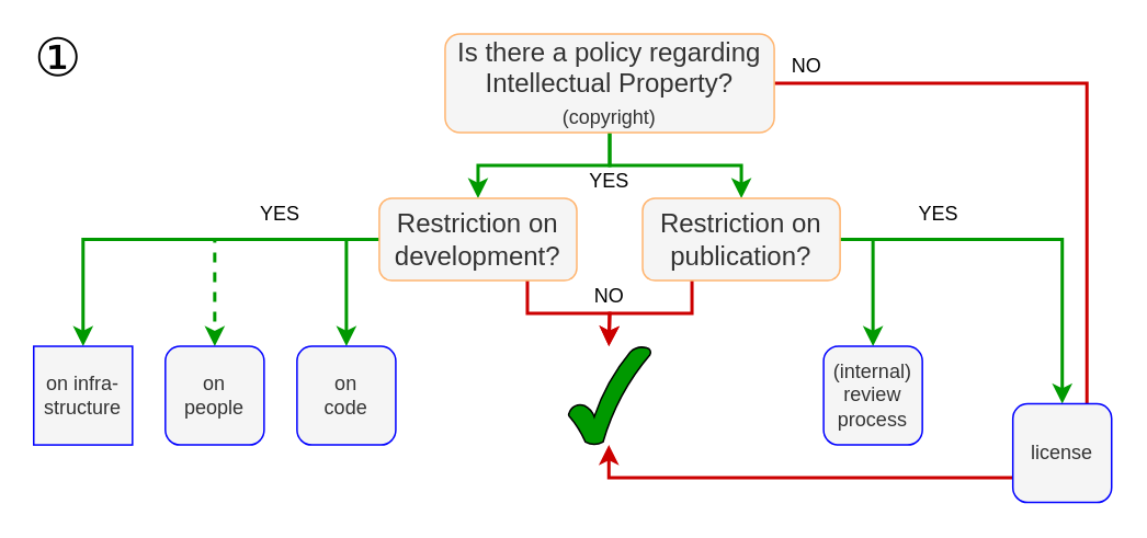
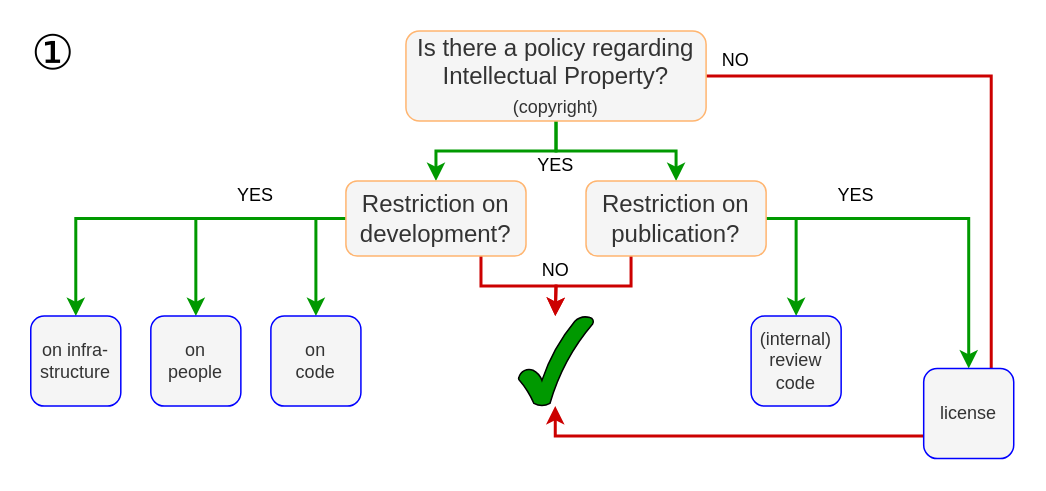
  <mxCell id="0" />
  <mxCell id="1" parent="0" />
  <mxCell id="2" style="edgeStyle=orthogonalEdgeStyle;rounded=0;orthogonalLoop=1;jettySize=auto;html=1;exitX=0.5;exitY=1;exitDx=0;exitDy=0;entryX=0.5;entryY=0;entryDx=0;entryDy=0;fillColor=#d5e8d4;strokeColor=#009900;strokeWidth=2;" parent="1" source="5" target="10" edge="1"><mxGeometry relative="1" as="geometry" /></mxCell>
  <mxCell id="3" style="edgeStyle=orthogonalEdgeStyle;rounded=0;orthogonalLoop=1;jettySize=auto;html=1;exitX=0.5;exitY=1;exitDx=0;exitDy=0;entryX=0.5;entryY=0;entryDx=0;entryDy=0;fillColor=#d5e8d4;strokeColor=#009900;strokeWidth=2;" parent="1" source="5" target="14" edge="1"><mxGeometry relative="1" as="geometry" /></mxCell>
  <mxCell id="4" style="edgeStyle=orthogonalEdgeStyle;rounded=0;orthogonalLoop=1;jettySize=auto;html=1;exitX=1;exitY=0.5;exitDx=0;exitDy=0;entryX=0.5;entryY=1;entryDx=0;entryDy=0;strokeColor=#CC0000;strokeWidth=2;" parent="1" source="5" edge="1"><mxGeometry relative="1" as="geometry"><Array as="points"><mxPoint x="660" y="50" /><mxPoint x="660" y="290" /><mxPoint x="370" y="290" /></Array><mxPoint x="369.5" y="270" as="targetPoint" /></mxGeometry></mxCell>
  <mxCell id="5" value="&lt;div&gt;&lt;font style=&quot;font-size: 16px&quot;&gt;Is there a policy regarding Intellectual Property?&lt;/font&gt;&lt;/div&gt;&lt;div&gt;&lt;font style=&quot;font-size: 16px&quot;&gt;&lt;font style=&quot;font-size: 12px&quot;&gt;(copyright)&lt;/font&gt;&lt;br&gt;&lt;/font&gt;&lt;/div&gt;" style="rounded=1;whiteSpace=wrap;html=1;fillColor=#f5f5f5;strokeColor=#FFB570;fontColor=#333333;" parent="1" vertex="1"><mxGeometry x="270" y="20" width="200" height="60" as="geometry" /></mxCell>
  <mxCell id="6" style="edgeStyle=orthogonalEdgeStyle;rounded=0;orthogonalLoop=1;jettySize=auto;html=1;exitX=0;exitY=0.5;exitDx=0;exitDy=0;entryX=0.5;entryY=0;entryDx=0;entryDy=0;strokeWidth=2;strokeColor=#009900;" parent="1" source="10" target="18" edge="1"><mxGeometry relative="1" as="geometry" /></mxCell>
- <mxCell id="7" style="edgeStyle=orthogonalEdgeStyle;rounded=0;orthogonalLoop=1;jettySize=auto;html=1;entryX=0.5;entryY=0;entryDx=0;entryDy=0;strokeWidth=2;strokeColor=#009900;dashed=1;" parent="1" source="10" target="17" edge="1"><mxGeometry relative="1" as="geometry" /></mxCell>
+ <mxCell id="7" style="edgeStyle=orthogonalEdgeStyle;rounded=0;orthogonalLoop=1;jettySize=auto;html=1;entryX=0.5;entryY=0;entryDx=0;entryDy=0;strokeWidth=2;strokeColor=#009900;" parent="1" source="10" target="17" edge="1"><mxGeometry relative="1" as="geometry" /></mxCell>
  <mxCell id="8" style="edgeStyle=orthogonalEdgeStyle;rounded=0;orthogonalLoop=1;jettySize=auto;html=1;exitX=0;exitY=0.5;exitDx=0;exitDy=0;entryX=0.5;entryY=0;entryDx=0;entryDy=0;strokeWidth=2;strokeColor=#009900;" parent="1" source="10" target="16" edge="1"><mxGeometry relative="1" as="geometry" /></mxCell>
  <mxCell id="9" style="edgeStyle=orthogonalEdgeStyle;rounded=0;orthogonalLoop=1;jettySize=auto;html=1;exitX=0.75;exitY=1;exitDx=0;exitDy=0;entryX=0.5;entryY=0;entryDx=0;entryDy=0;strokeColor=#CC0000;strokeWidth=2;" parent="1" source="10" edge="1"><mxGeometry relative="1" as="geometry"><mxPoint x="369.5" y="210" as="targetPoint" /></mxGeometry></mxCell>
  <mxCell id="10" value="&lt;div style=&quot;font-size: 16px&quot;&gt;&lt;font style=&quot;font-size: 16px&quot;&gt;Restriction on&lt;/font&gt;&lt;/div&gt;&lt;div style=&quot;font-size: 16px&quot;&gt;&lt;font style=&quot;font-size: 16px&quot;&gt;development?&lt;br&gt;&lt;/font&gt;&lt;/div&gt;" style="rounded=1;whiteSpace=wrap;html=1;fillColor=#f5f5f5;strokeColor=#FFB570;fontColor=#333333;" parent="1" vertex="1"><mxGeometry x="230" y="120" width="120" height="50" as="geometry" /></mxCell>
  <mxCell id="11" style="edgeStyle=orthogonalEdgeStyle;rounded=0;orthogonalLoop=1;jettySize=auto;html=1;exitX=0.25;exitY=1;exitDx=0;exitDy=0;entryX=0.5;entryY=0;entryDx=0;entryDy=0;strokeColor=#CC0000;strokeWidth=2;" parent="1" source="14" edge="1"><mxGeometry relative="1" as="geometry"><mxPoint x="369.5" y="210" as="targetPoint" /></mxGeometry></mxCell>
  <mxCell id="12" style="edgeStyle=orthogonalEdgeStyle;rounded=0;orthogonalLoop=1;jettySize=auto;html=1;exitX=1;exitY=0.5;exitDx=0;exitDy=0;entryX=0.5;entryY=0;entryDx=0;entryDy=0;strokeColor=#009900;strokeWidth=2;" edge="1" parent="1" source="14" target="20"><mxGeometry relative="1" as="geometry" /></mxCell>
  <mxCell id="13" style="edgeStyle=orthogonalEdgeStyle;rounded=0;orthogonalLoop=1;jettySize=auto;html=1;exitX=1;exitY=0.5;exitDx=0;exitDy=0;entryX=0.5;entryY=0;entryDx=0;entryDy=0;strokeColor=#009900;strokeWidth=2;" edge="1" parent="1" source="14" target="19"><mxGeometry relative="1" as="geometry" /></mxCell>
  <mxCell id="14" value="&lt;div style=&quot;font-size: 16px&quot;&gt;&lt;font style=&quot;font-size: 16px&quot;&gt;Restriction on&lt;/font&gt;&lt;/div&gt;&lt;div style=&quot;font-size: 16px&quot;&gt;&lt;font style=&quot;font-size: 16px&quot;&gt;publication?&lt;br&gt;&lt;/font&gt;&lt;/div&gt;" style="rounded=1;whiteSpace=wrap;html=1;fillColor=#f5f5f5;strokeColor=#FFB570;fontColor=#333333;" parent="1" vertex="1"><mxGeometry x="390" y="120" width="120" height="50" as="geometry" /></mxCell>
  <mxCell id="15" style="edgeStyle=orthogonalEdgeStyle;rounded=0;orthogonalLoop=1;jettySize=auto;html=1;exitX=0.5;exitY=1;exitDx=0;exitDy=0;" parent="1" source="5" target="5" edge="1"><mxGeometry relative="1" as="geometry" /></mxCell>
- <mxCell id="16" value="&lt;div&gt;on infra-&lt;/div&gt;&lt;div&gt;structure&lt;/div&gt;" style="whiteSpace=wrap;html=1;fillColor=#f5f5f5;strokeColor=#0000FF;fontColor=#333333;rounded=0;" parent="1" vertex="1"><mxGeometry x="20" y="210" width="60" height="60" as="geometry" /></mxCell>
+ <mxCell id="16" value="&lt;div&gt;on infra-&lt;/div&gt;&lt;div&gt;structure&lt;/div&gt;" style="rounded=1;whiteSpace=wrap;html=1;fillColor=#f5f5f5;strokeColor=#0000FF;fontColor=#333333;" parent="1" vertex="1"><mxGeometry x="20" y="210" width="60" height="60" as="geometry" /></mxCell>
  <mxCell id="17" value="&lt;div&gt;on&lt;/div&gt;&lt;div&gt;people&lt;br&gt;&lt;/div&gt;" style="rounded=1;whiteSpace=wrap;html=1;fillColor=#f5f5f5;strokeColor=#0000FF;fontColor=#333333;" parent="1" vertex="1"><mxGeometry x="100" y="210" width="60" height="60" as="geometry" /></mxCell>
  <mxCell id="18" value="&lt;div&gt;on&lt;/div&gt;&lt;div&gt;code&lt;/div&gt;" style="rounded=1;whiteSpace=wrap;html=1;fillColor=#f5f5f5;strokeColor=#0000FF;fontColor=#333333;" parent="1" vertex="1"><mxGeometry x="180" y="210" width="60" height="60" as="geometry" /></mxCell>
- <mxCell id="19" value="&lt;div&gt;(internal)&lt;br&gt;&lt;/div&gt;&lt;div&gt;review process&lt;/div&gt;" style="rounded=1;whiteSpace=wrap;html=1;fillColor=#f5f5f5;strokeColor=#0000FF;fontColor=#333333;" parent="1" vertex="1"><mxGeometry x="500" y="210" width="60" height="60" as="geometry" /></mxCell>
+ <mxCell id="19" value="&lt;div&gt;(internal)&lt;br&gt;&lt;/div&gt;&lt;div&gt;review code&lt;/div&gt;" style="rounded=1;whiteSpace=wrap;html=1;fillColor=#f5f5f5;strokeColor=#0000FF;fontColor=#333333;" parent="1" vertex="1"><mxGeometry x="500" y="210" width="60" height="60" as="geometry" /></mxCell>
  <mxCell id="20" value="license" style="rounded=1;whiteSpace=wrap;html=1;fillColor=#f5f5f5;strokeColor=#0000FF;fontColor=#333333;" parent="1" vertex="1"><mxGeometry x="615" y="245" width="60" height="60" as="geometry" /></mxCell>
  <mxCell id="21" value="&lt;div&gt;NO&lt;/div&gt;" style="text;html=1;strokeColor=none;fillColor=none;align=center;verticalAlign=middle;whiteSpace=wrap;rounded=0;" parent="1" vertex="1"><mxGeometry x="350" y="170" width="40" height="20" as="geometry" /></mxCell>
  <mxCell id="22" value="&lt;div&gt;NO&lt;/div&gt;" style="text;html=1;strokeColor=none;fillColor=none;align=center;verticalAlign=middle;whiteSpace=wrap;rounded=0;" parent="1" vertex="1"><mxGeometry x="470" y="30" width="40" height="20" as="geometry" /></mxCell>
  <mxCell id="23" value="&lt;font style=&quot;font-size: 12px&quot;&gt;YES&lt;/font&gt;" style="text;html=1;strokeColor=none;fillColor=none;align=center;verticalAlign=middle;whiteSpace=wrap;rounded=0;" parent="1" vertex="1"><mxGeometry x="150" y="120" width="40" height="20" as="geometry" /></mxCell>
  <mxCell id="24" value="&lt;font style=&quot;font-size: 12px&quot;&gt;YES&lt;/font&gt;" style="text;html=1;strokeColor=none;fillColor=none;align=center;verticalAlign=middle;whiteSpace=wrap;rounded=0;" parent="1" vertex="1"><mxGeometry x="550" y="120" width="40" height="20" as="geometry" /></mxCell>
  <mxCell id="25" value="&lt;font style=&quot;font-size: 12px&quot;&gt;YES&lt;/font&gt;" style="text;html=1;strokeColor=none;fillColor=none;align=center;verticalAlign=middle;whiteSpace=wrap;rounded=0;" parent="1" vertex="1"><mxGeometry x="350" y="100" width="40" height="20" as="geometry" /></mxCell>
  <mxCell id="26" value="&lt;font style=&quot;font-size: 32px&quot;&gt;①&lt;/font&gt;" style="text;html=1;strokeColor=none;fillColor=none;align=center;verticalAlign=middle;whiteSpace=wrap;rounded=0;" vertex="1" parent="1"><mxGeometry x="20" y="20" width="30" height="30" as="geometry" /></mxCell>
  <mxCell id="27" value="" style="verticalLabelPosition=bottom;verticalAlign=top;html=1;shape=mxgraph.basic.tick;strokeColor=#000000;fillColor=#009900;" vertex="1" parent="1"><mxGeometry x="345" y="210" width="50" height="60" as="geometry" /></mxCell>
